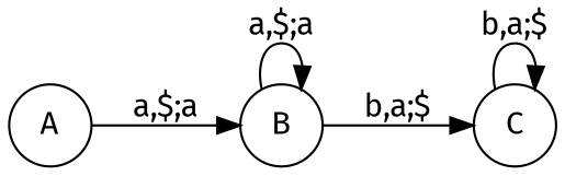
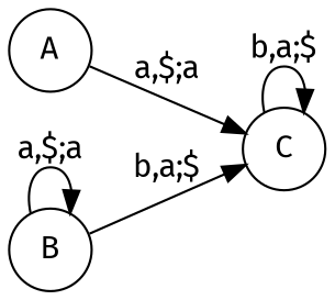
  digraph {
    fontname="Fira Sans"
    rankdir=LR
    node [fillcolor=white fontname="Fira Sans" shape=circle style=filled]
    edge [fontname="Fira Sans"]
    n1 [label=A]
    n2 [label=B]
    n3 [label=C]
-   n1 -> n2 [label="a,$;a"]
+   n1 -> n3 [label="a,$;a"]
    n2 -> n2 [label="a,$;a"]
    n2 -> n3 [label="b,a;$"]
    n3 -> n3 [label="b,a;$"]
  }
